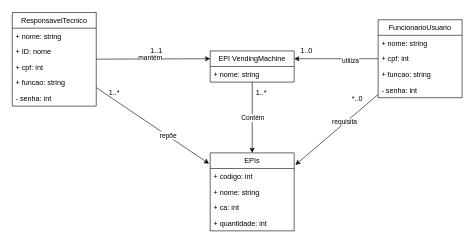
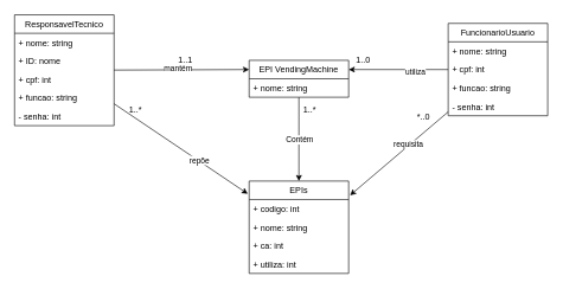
  <mxCell id="0" />
  <mxCell id="1" parent="0" />
  <mxCell id="2" style="edgeStyle=none;rounded=0;orthogonalLoop=1;jettySize=auto;html=1;entryX=0;entryY=0.25;entryDx=0;entryDy=0;" parent="1" source="6" target="14" edge="1"><mxGeometry relative="1" as="geometry" /></mxCell>
  <mxCell id="3" value="mantém" style="edgeLabel;html=1;align=center;verticalAlign=middle;resizable=0;points=[];" parent="2" vertex="1" connectable="0"><mxGeometry x="-0.107" y="3" relative="1" as="geometry"><mxPoint x="5" as="offset" /></mxGeometry></mxCell>
  <mxCell id="4" style="edgeStyle=none;rounded=0;orthogonalLoop=1;jettySize=auto;html=1;entryX=-0.014;entryY=0.138;entryDx=0;entryDy=0;entryPerimeter=0;" parent="1" source="6" target="25" edge="1"><mxGeometry relative="1" as="geometry" /></mxCell>
  <mxCell id="5" value="repõe" style="edgeLabel;html=1;align=center;verticalAlign=middle;resizable=0;points=[];" parent="4" vertex="1" connectable="0"><mxGeometry x="0.266" y="1" relative="1" as="geometry"><mxPoint as="offset" /></mxGeometry></mxCell>
  <mxCell id="6" value="ResponsavelTecnico" style="swimlane;fontStyle=0;childLayout=stackLayout;horizontal=1;startSize=26;fillColor=none;horizontalStack=0;resizeParent=1;resizeParentMax=0;resizeLast=0;collapsible=1;marginBottom=0;" parent="1" vertex="1"><mxGeometry x="20" y="20" width="140" height="156" as="geometry" /></mxCell>
  <mxCell id="7" value="+ nome: string" style="text;strokeColor=none;fillColor=none;align=left;verticalAlign=top;spacingLeft=4;spacingRight=4;overflow=hidden;rotatable=0;points=[[0,0.5],[1,0.5]];portConstraint=eastwest;" vertex="1" parent="6"><mxGeometry y="26" width="140" height="26" as="geometry" /></mxCell>
  <mxCell id="8" value="+ ID: nome" style="text;strokeColor=none;fillColor=none;align=left;verticalAlign=top;spacingLeft=4;spacingRight=4;overflow=hidden;rotatable=0;points=[[0,0.5],[1,0.5]];portConstraint=eastwest;" parent="6" vertex="1"><mxGeometry y="52" width="140" height="26" as="geometry" /></mxCell>
  <mxCell id="9" value="+ cpf: int" style="text;strokeColor=none;fillColor=none;align=left;verticalAlign=top;spacingLeft=4;spacingRight=4;overflow=hidden;rotatable=0;points=[[0,0.5],[1,0.5]];portConstraint=eastwest;" parent="6" vertex="1"><mxGeometry y="78" width="140" height="26" as="geometry" /></mxCell>
  <mxCell id="10" value="+ funcao: string" style="text;strokeColor=none;fillColor=none;align=left;verticalAlign=top;spacingLeft=4;spacingRight=4;overflow=hidden;rotatable=0;points=[[0,0.5],[1,0.5]];portConstraint=eastwest;" parent="6" vertex="1"><mxGeometry y="104" width="140" height="26" as="geometry" /></mxCell>
  <mxCell id="11" value="- senha: int" style="text;strokeColor=none;fillColor=none;align=left;verticalAlign=top;spacingLeft=4;spacingRight=4;overflow=hidden;rotatable=0;points=[[0,0.5],[1,0.5]];portConstraint=eastwest;" parent="6" vertex="1"><mxGeometry y="130" width="140" height="26" as="geometry" /></mxCell>
  <mxCell id="12" style="rounded=0;orthogonalLoop=1;jettySize=auto;html=1;" parent="1" source="14" target="25" edge="1"><mxGeometry relative="1" as="geometry" /></mxCell>
  <mxCell id="13" value="Contém" style="edgeLabel;html=1;align=center;verticalAlign=middle;resizable=0;points=[];" parent="12" vertex="1" connectable="0"><mxGeometry x="0.22" relative="1" as="geometry"><mxPoint y="-13" as="offset" /></mxGeometry></mxCell>
  <mxCell id="14" value="EPI VendingMachine" style="swimlane;fontStyle=0;childLayout=stackLayout;horizontal=1;startSize=26;fillColor=none;horizontalStack=0;resizeParent=1;resizeParentMax=0;resizeLast=0;collapsible=1;marginBottom=0;" parent="1" vertex="1"><mxGeometry x="350" y="84" width="140" height="52" as="geometry" /></mxCell>
  <mxCell id="15" value="+ nome: string" style="text;strokeColor=none;fillColor=none;align=left;verticalAlign=top;spacingLeft=4;spacingRight=4;overflow=hidden;rotatable=0;points=[[0,0.5],[1,0.5]];portConstraint=eastwest;" parent="14" vertex="1"><mxGeometry y="26" width="140" height="26" as="geometry" /></mxCell>
  <mxCell id="16" style="edgeStyle=none;rounded=0;orthogonalLoop=1;jettySize=auto;html=1;entryX=1;entryY=0.25;entryDx=0;entryDy=0;" parent="1" source="20" target="14" edge="1"><mxGeometry relative="1" as="geometry" /></mxCell>
  <mxCell id="17" value="utiliza&lt;br&gt;" style="edgeLabel;html=1;align=center;verticalAlign=middle;resizable=0;points=[];" parent="16" vertex="1" connectable="0"><mxGeometry x="-0.322" y="2" relative="1" as="geometry"><mxPoint as="offset" /></mxGeometry></mxCell>
  <mxCell id="18" style="edgeStyle=none;rounded=0;orthogonalLoop=1;jettySize=auto;html=1;entryX=1.014;entryY=0.154;entryDx=0;entryDy=0;entryPerimeter=0;" parent="1" source="20" target="25" edge="1"><mxGeometry relative="1" as="geometry" /></mxCell>
  <mxCell id="19" value="requisita" style="edgeLabel;html=1;align=center;verticalAlign=middle;resizable=0;points=[];" parent="18" vertex="1" connectable="0"><mxGeometry x="-0.189" y="-2" relative="1" as="geometry"><mxPoint as="offset" /></mxGeometry></mxCell>
  <mxCell id="20" value="FuncionarioUsuario" style="swimlane;fontStyle=0;childLayout=stackLayout;horizontal=1;startSize=26;fillColor=none;horizontalStack=0;resizeParent=1;resizeParentMax=0;resizeLast=0;collapsible=1;marginBottom=0;" parent="1" vertex="1"><mxGeometry x="630" y="32" width="140" height="130" as="geometry" /></mxCell>
  <mxCell id="21" value="+ nome: string" style="text;strokeColor=none;fillColor=none;align=left;verticalAlign=top;spacingLeft=4;spacingRight=4;overflow=hidden;rotatable=0;points=[[0,0.5],[1,0.5]];portConstraint=eastwest;" parent="20" vertex="1"><mxGeometry y="26" width="140" height="26" as="geometry" /></mxCell>
  <mxCell id="22" value="+ cpf: int" style="text;strokeColor=none;fillColor=none;align=left;verticalAlign=top;spacingLeft=4;spacingRight=4;overflow=hidden;rotatable=0;points=[[0,0.5],[1,0.5]];portConstraint=eastwest;" parent="20" vertex="1"><mxGeometry y="52" width="140" height="26" as="geometry" /></mxCell>
  <mxCell id="23" value="+ funcao: string" style="text;strokeColor=none;fillColor=none;align=left;verticalAlign=top;spacingLeft=4;spacingRight=4;overflow=hidden;rotatable=0;points=[[0,0.5],[1,0.5]];portConstraint=eastwest;" parent="20" vertex="1"><mxGeometry y="78" width="140" height="26" as="geometry" /></mxCell>
  <mxCell id="24" value="- senha: int" style="text;strokeColor=none;fillColor=none;align=left;verticalAlign=top;spacingLeft=4;spacingRight=4;overflow=hidden;rotatable=0;points=[[0,0.5],[1,0.5]];portConstraint=eastwest;" parent="20" vertex="1"><mxGeometry y="104" width="140" height="26" as="geometry" /></mxCell>
  <mxCell id="25" value="EPIs" style="swimlane;fontStyle=0;childLayout=stackLayout;horizontal=1;startSize=26;fillColor=none;horizontalStack=0;resizeParent=1;resizeParentMax=0;resizeLast=0;collapsible=1;marginBottom=0;" parent="1" vertex="1"><mxGeometry x="350" y="254" width="140" height="130" as="geometry" /></mxCell>
  <mxCell id="26" value="+ codigo: int" style="text;strokeColor=none;fillColor=none;align=left;verticalAlign=top;spacingLeft=4;spacingRight=4;overflow=hidden;rotatable=0;points=[[0,0.5],[1,0.5]];portConstraint=eastwest;" parent="25" vertex="1"><mxGeometry y="26" width="140" height="26" as="geometry" /></mxCell>
  <mxCell id="27" value="+ nome: string" style="text;strokeColor=none;fillColor=none;align=left;verticalAlign=top;spacingLeft=4;spacingRight=4;overflow=hidden;rotatable=0;points=[[0,0.5],[1,0.5]];portConstraint=eastwest;" parent="25" vertex="1"><mxGeometry y="52" width="140" height="26" as="geometry" /></mxCell>
  <mxCell id="28" value="+ ca: int" style="text;strokeColor=none;fillColor=none;align=left;verticalAlign=top;spacingLeft=4;spacingRight=4;overflow=hidden;rotatable=0;points=[[0,0.5],[1,0.5]];portConstraint=eastwest;" parent="25" vertex="1"><mxGeometry y="78" width="140" height="26" as="geometry" /></mxCell>
- <mxCell id="29" value="+ quantidade: int" style="text;strokeColor=none;fillColor=none;align=left;verticalAlign=top;spacingLeft=4;spacingRight=4;overflow=hidden;rotatable=0;points=[[0,0.5],[1,0.5]];portConstraint=eastwest;" parent="25" vertex="1"><mxGeometry y="104" width="140" height="26" as="geometry" /></mxCell>
+ <mxCell id="29" value="+ utiliza: int" style="text;strokeColor=none;fillColor=none;align=left;verticalAlign=top;spacingLeft=4;spacingRight=4;overflow=hidden;rotatable=0;points=[[0,0.5],[1,0.5]];portConstraint=eastwest;" parent="25" vertex="1"><mxGeometry y="104" width="140" height="26" as="geometry" /></mxCell>
  <mxCell id="30" value="1..1" style="text;html=1;align=center;verticalAlign=middle;resizable=0;points=[];autosize=1;" parent="1" vertex="1"><mxGeometry x="240" y="74" width="40" height="20" as="geometry" /></mxCell>
  <mxCell id="31" value="1..*" style="text;html=1;align=center;verticalAlign=middle;resizable=0;points=[];autosize=1;" parent="1" vertex="1"><mxGeometry x="175" y="144" width="30" height="20" as="geometry" /></mxCell>
  <mxCell id="32" value="1..*" style="text;html=1;align=center;verticalAlign=middle;resizable=0;points=[];autosize=1;" parent="1" vertex="1"><mxGeometry x="420" y="144" width="30" height="20" as="geometry" /></mxCell>
  <mxCell id="33" value="1..0" style="text;html=1;align=center;verticalAlign=middle;resizable=0;points=[];autosize=1;" parent="1" vertex="1"><mxGeometry x="490" y="74" width="40" height="20" as="geometry" /></mxCell>
  <mxCell id="34" value="*..0" style="text;html=1;align=center;verticalAlign=middle;resizable=0;points=[];autosize=1;" parent="1" vertex="1"><mxGeometry x="580" y="154" width="30" height="20" as="geometry" /></mxCell>
